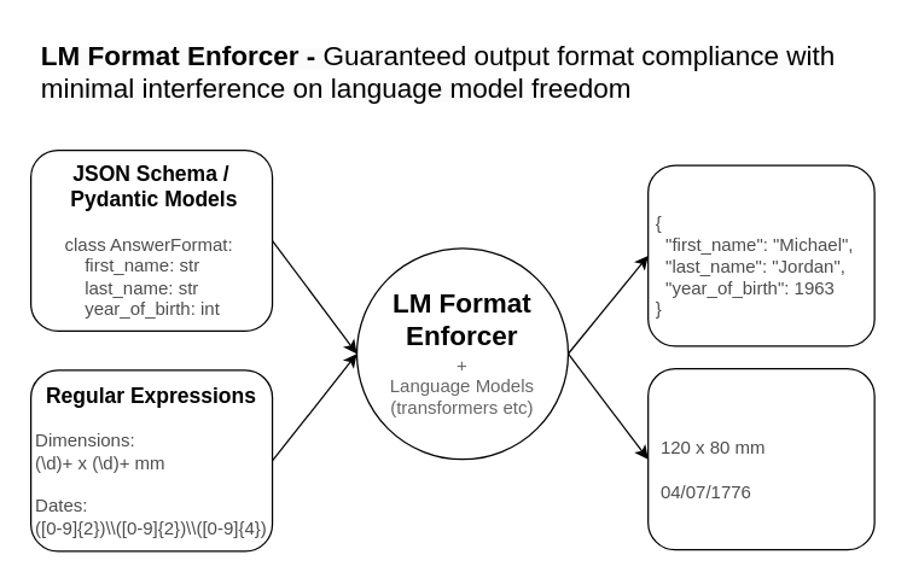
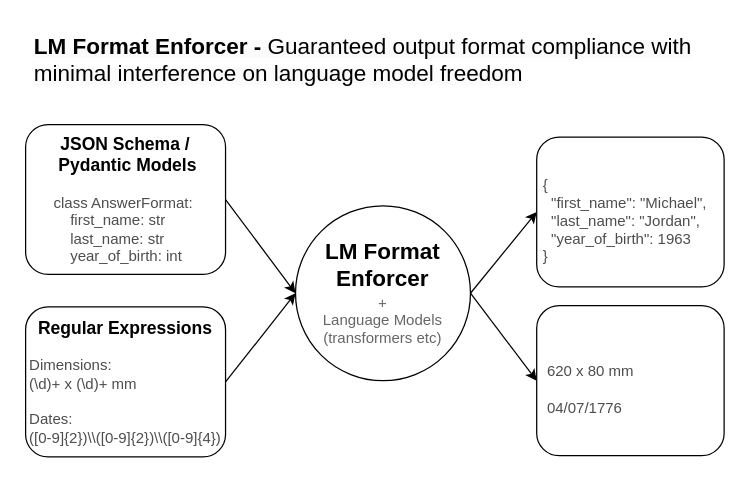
  <mxCell id="0" />
  <mxCell id="1" parent="0" />
  <mxCell id="2" value="&lt;font style=&quot;font-size: 14px;&quot;&gt;&lt;b&gt;JSON Schema /&lt;br&gt;&amp;nbsp;Pydantic Models&lt;/b&gt;&lt;br&gt;&lt;/font&gt;&lt;br&gt;&lt;div style=&quot;text-align: left;&quot;&gt;&lt;span style=&quot;background-color: initial;&quot;&gt;&lt;font color=&quot;#4d4d4d&quot;&gt;class AnswerFormat:&lt;/font&gt;&lt;/span&gt;&lt;/div&gt;&lt;div style=&quot;text-align: left;&quot;&gt;&lt;span style=&quot;background-color: initial;&quot;&gt;&lt;font color=&quot;#4d4d4d&quot;&gt;&amp;nbsp; &amp;nbsp; first_name: str&lt;/font&gt;&lt;/span&gt;&lt;/div&gt;&lt;div style=&quot;text-align: left;&quot;&gt;&lt;span style=&quot;background-color: initial;&quot;&gt;&lt;font color=&quot;#4d4d4d&quot;&gt;&amp;nbsp; &amp;nbsp; last_name: str&lt;/font&gt;&lt;/span&gt;&lt;/div&gt;&lt;div style=&quot;text-align: left;&quot;&gt;&lt;span style=&quot;background-color: initial;&quot;&gt;&lt;font color=&quot;#4d4d4d&quot;&gt;&amp;nbsp; &amp;nbsp; year_of_birth: int&lt;/font&gt;&lt;/span&gt;&lt;/div&gt;" style="rounded=1;whiteSpace=wrap;html=1;" vertex="1" parent="1"><mxGeometry x="20" y="99" width="160" height="120" as="geometry" /></mxCell>
  <mxCell id="3" value="&lt;span style=&quot;font-size: 14px;&quot;&gt;&lt;b&gt;Regular Expressions&lt;/b&gt;&lt;/span&gt;&lt;br&gt;&lt;div style=&quot;text-align: left;&quot;&gt;&lt;br&gt;&lt;/div&gt;&lt;div style=&quot;text-align: left;&quot;&gt;&lt;font color=&quot;#4d4d4d&quot;&gt;Dimensions: &lt;br&gt;(\d)+ x (\d)+ mm&lt;br&gt;&lt;br&gt;&lt;/font&gt;&lt;/div&gt;&lt;div style=&quot;text-align: left;&quot;&gt;&lt;font color=&quot;#4d4d4d&quot;&gt;Dates:&amp;nbsp;&lt;/font&gt;&lt;/div&gt;&lt;font color=&quot;#4d4d4d&quot;&gt;([0-9]{2})\\([0-9]{2})\\([0-9]{4})&lt;/font&gt;" style="rounded=1;whiteSpace=wrap;html=1;" vertex="1" parent="1"><mxGeometry x="20" y="245" width="160" height="120" as="geometry" /></mxCell>
  <mxCell id="4" value="" style="endArrow=classic;html=1;rounded=0;exitX=1;exitY=0.5;exitDx=0;exitDy=0;entryX=0;entryY=0.5;entryDx=0;entryDy=0;" edge="1" parent="1" source="3" target="6"><mxGeometry width="50" height="50" relative="1" as="geometry"><mxPoint x="310" y="409" as="sourcePoint" /><mxPoint x="290" y="239" as="targetPoint" /></mxGeometry></mxCell>
  <mxCell id="5" value="" style="endArrow=classic;html=1;rounded=0;exitX=1;exitY=0.5;exitDx=0;exitDy=0;entryX=0;entryY=0.5;entryDx=0;entryDy=0;" edge="1" parent="1" source="2" target="6"><mxGeometry width="50" height="50" relative="1" as="geometry"><mxPoint x="310" y="409" as="sourcePoint" /><mxPoint x="270" y="239" as="targetPoint" /></mxGeometry></mxCell>
  <mxCell id="6" value="&lt;b&gt;&lt;font style=&quot;font-size: 18px;&quot;&gt;LM Format Enforcer&lt;br&gt;&lt;/font&gt;&lt;/b&gt;&lt;font color=&quot;#666666&quot;&gt;+&lt;br&gt;Language Models&lt;br&gt;(transformers etc)&lt;/font&gt;" style="ellipse;whiteSpace=wrap;html=1;aspect=fixed;" vertex="1" parent="1"><mxGeometry x="236" y="164" width="140" height="140" as="geometry" /></mxCell>
  <mxCell id="7" value="" style="endArrow=classic;html=1;rounded=0;exitX=1;exitY=0.5;exitDx=0;exitDy=0;entryX=0;entryY=0.5;entryDx=0;entryDy=0;" edge="1" parent="1" source="6" target="8"><mxGeometry width="50" height="50" relative="1" as="geometry"><mxPoint x="310" y="409" as="sourcePoint" /><mxPoint x="510" y="239" as="targetPoint" /></mxGeometry></mxCell>
  <mxCell id="8" value="&lt;font color=&quot;#4d4d4d&quot;&gt;&lt;br&gt;&amp;nbsp;{ &lt;br&gt;&amp;nbsp; &amp;nbsp;&quot;first_name&quot;: &quot;Michael&quot;, &lt;br&gt;&amp;nbsp; &amp;nbsp;&quot;last_name&quot;: &quot;Jordan&quot;, &lt;br&gt;&amp;nbsp; &amp;nbsp;&quot;year_of_birth&quot;: 1963&lt;br&gt;&amp;nbsp;}&lt;/font&gt;" style="rounded=1;whiteSpace=wrap;html=1;align=left;" vertex="1" parent="1"><mxGeometry x="429" y="109" width="150" height="120" as="geometry" /></mxCell>
  <mxCell id="9" value="" style="endArrow=classic;html=1;rounded=0;exitX=1;exitY=0.5;exitDx=0;exitDy=0;entryX=0;entryY=0.5;entryDx=0;entryDy=0;" edge="1" parent="1" source="6" target="10"><mxGeometry width="50" height="50" relative="1" as="geometry"><mxPoint x="421" y="249" as="sourcePoint" /><mxPoint x="520" y="179" as="targetPoint" /></mxGeometry></mxCell>
- <mxCell id="10" value="&lt;font color=&quot;#4d4d4d&quot;&gt;&lt;br&gt;&amp;nbsp; 120 x 80 mm&lt;br&gt;&lt;br&gt;&amp;nbsp; 04/07/1776&lt;/font&gt;" style="rounded=1;whiteSpace=wrap;html=1;align=left;" vertex="1" parent="1"><mxGeometry x="429" y="244" width="150" height="120" as="geometry" /></mxCell>
+ <mxCell id="10" value="&lt;font color=&quot;#4d4d4d&quot;&gt;&lt;br&gt;&amp;nbsp; 620 x 80 mm&lt;br&gt;&lt;br&gt;&amp;nbsp; 04/07/1776&lt;/font&gt;" style="rounded=1;whiteSpace=wrap;html=1;align=left;" vertex="1" parent="1"><mxGeometry x="429" y="244" width="150" height="120" as="geometry" /></mxCell>
  <mxCell id="11" value="&lt;span style=&quot;border-color: var(--border-color); color: rgb(0, 0, 0); font-family: Helvetica; font-size: 12px; font-style: normal; font-variant-ligatures: normal; font-variant-caps: normal; letter-spacing: normal; orphans: 2; text-align: center; text-indent: 0px; text-transform: none; widows: 2; word-spacing: 0px; -webkit-text-stroke-width: 0px; background-color: rgb(251, 251, 251); text-decoration-thickness: initial; text-decoration-style: initial; text-decoration-color: initial;&quot;&gt;&lt;font style=&quot;border-color: var(--border-color); font-size: 18px;&quot;&gt;&lt;b&gt;LM Format Enforcer - &lt;/b&gt;Guaranteed output format compliance with minimal interference on language model freedom&lt;/font&gt;&lt;/span&gt;" style="text;whiteSpace=wrap;html=1;" vertex="1" parent="1"><mxGeometry x="25" y="20" width="550" height="50" as="geometry" /></mxCell>
